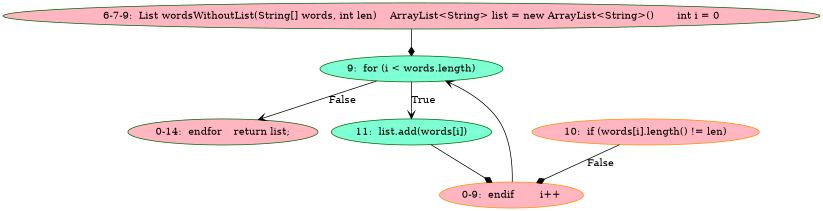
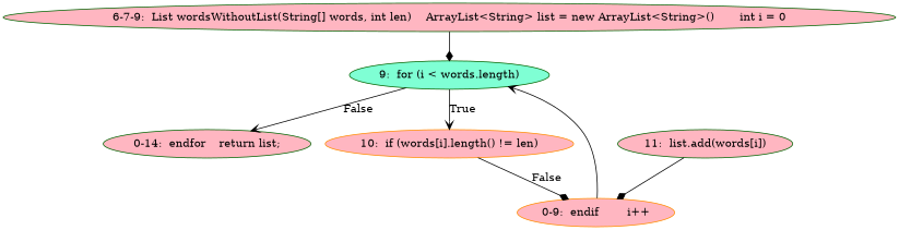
  digraph {
    node [color=darkgreen fillcolor=lightpink style=filled]
    edge [arrowhead=diamond]
    n1 [label="6-7-9:  List wordsWithoutList(String[] words, int len)	ArrayList<String> list = new ArrayList<String>()	int i = 0"]
    n2 [fillcolor=aquamarine label="9:  for (i < words.length)"]
    n3 [label="0-14:  endfor	return list;"]
    n4 [color=darkorange label="10:  if (words[i].length() != len)"]
    n5 [color=darkorange label="0-9:  endif	i++"]
-   n6 [fillcolor=aquamarine label="11:  list.add(words[i])"]
+   n6 [label="11:  list.add(words[i])"]
    n1 -> n2
    n2 -> n3 [arrowhead=vee label=False]
-   n2 -> n6 [arrowhead=vee label=True]
+   n2 -> n4 [arrowhead=vee label=True]
    n4 -> n5 [label=False]
    n5 -> n2 [arrowhead=vee]
    n6 -> n5
  }
